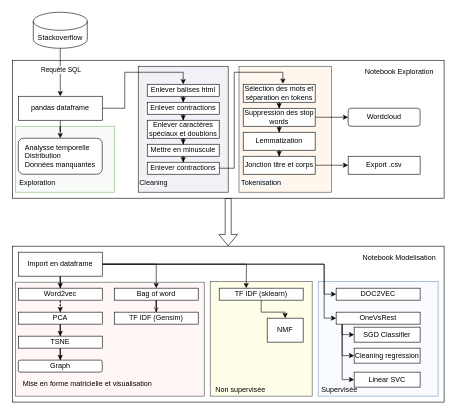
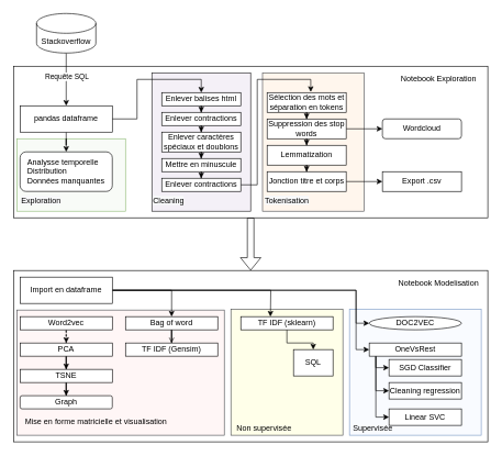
  <mxCell id="0" />
  <mxCell id="1" parent="0" />
  <mxCell id="2" value="" style="rounded=0;whiteSpace=wrap;html=1;strokeColor=#000000;fillColor=none;editable=0;expand=0;" parent="1" vertex="1"><mxGeometry x="20" y="410" width="720" height="260" as="geometry" /></mxCell>
  <mxCell id="3" value="" style="rounded=0;whiteSpace=wrap;html=1;strokeColor=#000000;fillColor=none;" parent="1" vertex="1"><mxGeometry x="20" y="100" width="720" height="230" as="geometry" /></mxCell>
  <mxCell id="4" value="" style="rounded=0;whiteSpace=wrap;html=1;fillColor=#d5e8d4;opacity=90;fillOpacity=20;strokeColor=#82b366;" vertex="1" parent="1"><mxGeometry x="25" y="210" width="165" height="110" as="geometry" /></mxCell>
  <mxCell id="5" value="" style="rounded=0;whiteSpace=wrap;html=1;fillColor=#C3ABD0;opacity=90;fillOpacity=20;" vertex="1" parent="1"><mxGeometry x="230" y="110" width="150" height="210" as="geometry" /></mxCell>
  <mxCell id="6" value="" style="rounded=0;whiteSpace=wrap;html=1;fillColor=#ffcc99;opacity=90;fillOpacity=20;strokeColor=#36393d;" vertex="1" parent="1"><mxGeometry x="398" y="110" width="154" height="210" as="geometry" /></mxCell>
  <mxCell id="7" value="" style="rounded=0;whiteSpace=wrap;html=1;fillColor=#dae8fc;opacity=90;fillOpacity=20;strokeColor=#6c8ebf;" vertex="1" parent="1"><mxGeometry x="530" y="469" width="200" height="191" as="geometry" /></mxCell>
  <mxCell id="8" value="" style="rounded=0;whiteSpace=wrap;html=1;fillColor=#ffff88;opacity=90;fillOpacity=20;strokeColor=#36393d;" vertex="1" parent="1"><mxGeometry x="350" y="469" width="170" height="191" as="geometry" /></mxCell>
  <mxCell id="9" value="" style="rounded=0;whiteSpace=wrap;html=1;fillColor=#ffcccc;opacity=90;fillOpacity=20;strokeColor=#36393d;" vertex="1" parent="1"><mxGeometry x="25" y="470" width="315" height="190" as="geometry" /></mxCell>
  <mxCell id="10" value="" style="edgeStyle=orthogonalEdgeStyle;rounded=0;orthogonalLoop=1;jettySize=auto;html=1;shape=flexArrow;" edge="1" parent="1" source="3" target="2"><mxGeometry relative="1" as="geometry" /></mxCell>
  <mxCell id="11" style="edgeStyle=orthogonalEdgeStyle;rounded=0;orthogonalLoop=1;jettySize=auto;html=1;exitX=1;exitY=0.5;exitDx=0;exitDy=0;entryX=0.5;entryY=0;entryDx=0;entryDy=0;" edge="1" parent="1" source="14" target="22"><mxGeometry relative="1" as="geometry" /></mxCell>
  <mxCell id="12" value="" style="edgeStyle=orthogonalEdgeStyle;rounded=0;orthogonalLoop=1;jettySize=auto;html=1;" edge="1" parent="1" source="14" target="18"><mxGeometry relative="1" as="geometry" /></mxCell>
  <mxCell id="13" style="edgeStyle=orthogonalEdgeStyle;rounded=0;orthogonalLoop=1;jettySize=auto;html=1;exitX=1;exitY=0.5;exitDx=0;exitDy=0;" edge="1" parent="1" source="14"><mxGeometry relative="1" as="geometry"><mxPoint x="160" y="180.333" as="targetPoint" /></mxGeometry></mxCell>
  <mxCell id="14" value="pandas dataframe" style="rounded=0;whiteSpace=wrap;html=1;fontSize=12;glass=0;strokeWidth=1;shadow=0;" parent="1" vertex="1"><mxGeometry x="30" y="160" width="140" height="40" as="geometry" /></mxCell>
  <mxCell id="15" value="" style="edgeStyle=orthogonalEdgeStyle;rounded=0;orthogonalLoop=1;jettySize=auto;html=1;" parent="1" source="17" target="14" edge="1"><mxGeometry relative="1" as="geometry" /></mxCell>
  <mxCell id="16" value="Requête SQL" style="edgeLabel;html=1;align=center;verticalAlign=middle;resizable=0;points=[];" vertex="1" connectable="0" parent="15"><mxGeometry x="-0.775" y="-2" relative="1" as="geometry"><mxPoint x="2" y="26" as="offset" /></mxGeometry></mxCell>
  <mxCell id="17" value="Stackoverflow" style="shape=cylinder3;whiteSpace=wrap;html=1;boundedLbl=1;backgroundOutline=1;size=15;" parent="1" vertex="1"><mxGeometry x="55" y="20" width="90" height="60" as="geometry" /></mxCell>
  <mxCell id="18" value="&lt;div style=&quot;text-align: left&quot;&gt;&lt;span&gt;Analysse temporelle&lt;/span&gt;&lt;/div&gt;&lt;span&gt;&lt;div style=&quot;text-align: left&quot;&gt;&lt;span&gt;Distribution&lt;/span&gt;&lt;/div&gt;&lt;/span&gt;&lt;span&gt;&lt;div style=&quot;text-align: left&quot;&gt;&lt;span&gt;Données manquantes&lt;/span&gt;&lt;/div&gt;&lt;/span&gt;" style="rounded=1;whiteSpace=wrap;html=1;fontSize=12;glass=0;strokeWidth=1;shadow=0;align=center;" parent="1" vertex="1"><mxGeometry x="30" y="230" width="140" height="60" as="geometry" /></mxCell>
  <mxCell id="19" value="Notebook Exploration" style="text;html=1;align=center;verticalAlign=middle;resizable=0;points=[];autosize=1;strokeColor=none;" parent="1" vertex="1"><mxGeometry x="600" y="110" width="130" height="20" as="geometry" /></mxCell>
  <mxCell id="20" value="Notebook Modelisation" style="text;html=1;align=center;verticalAlign=middle;resizable=0;points=[];autosize=1;strokeColor=none;" parent="1" vertex="1"><mxGeometry x="595" y="420" width="140" height="20" as="geometry" /></mxCell>
  <mxCell id="21" style="edgeStyle=orthogonalEdgeStyle;rounded=0;orthogonalLoop=1;jettySize=auto;html=1;entryX=0.5;entryY=0;entryDx=0;entryDy=0;" edge="1" parent="1" source="22" target="26"><mxGeometry relative="1" as="geometry" /></mxCell>
  <mxCell id="22" value="Enlever balises html&lt;br&gt;" style="rounded=0;whiteSpace=wrap;html=1;fontSize=12;glass=0;strokeWidth=1;shadow=0;" parent="1" vertex="1"><mxGeometry x="245" y="140" width="120" height="20" as="geometry" /></mxCell>
  <mxCell id="23" value="&lt;span style=&quot;color: rgb(0, 0, 0); font-family: helvetica; font-size: 12px; font-style: normal; font-weight: 400; letter-spacing: normal; text-align: center; text-indent: 0px; text-transform: none; word-spacing: 0px; background-color: rgb(248, 249, 250); display: inline; float: none;&quot;&gt;Exploration&lt;/span&gt;" style="text;whiteSpace=wrap;html=1;" vertex="1" parent="1"><mxGeometry x="30" y="290" width="90" height="30" as="geometry" /></mxCell>
  <mxCell id="24" value="&lt;span style=&quot;color: rgb(0 , 0 , 0) ; font-size: 12px ; font-style: normal ; font-weight: 400 ; letter-spacing: normal ; text-align: center ; text-indent: 0px ; text-transform: none ; word-spacing: 0px ; font-family: &amp;#34;helvetica&amp;#34; ; background-color: rgb(248 , 249 , 250) ; display: inline ; float: none&quot;&gt;Cleaning&lt;/span&gt;" style="text;whiteSpace=wrap;html=1;" vertex="1" parent="1"><mxGeometry x="230" y="290" width="70" height="30" as="geometry" /></mxCell>
  <mxCell id="25" value="" style="edgeStyle=orthogonalEdgeStyle;rounded=0;orthogonalLoop=1;jettySize=auto;html=1;" edge="1" parent="1" source="26" target="28"><mxGeometry relative="1" as="geometry" /></mxCell>
  <mxCell id="26" value="Enlever contractions" style="rounded=0;whiteSpace=wrap;html=1;fontSize=12;glass=0;strokeWidth=1;shadow=0;" vertex="1" parent="1"><mxGeometry x="245" y="170" width="120" height="20" as="geometry" /></mxCell>
  <mxCell id="27" value="" style="edgeStyle=orthogonalEdgeStyle;rounded=0;orthogonalLoop=1;jettySize=auto;html=1;entryX=0.5;entryY=0;entryDx=0;entryDy=0;" edge="1" parent="1" source="28" target="30"><mxGeometry relative="1" as="geometry"><mxPoint x="445" y="215" as="targetPoint" /></mxGeometry></mxCell>
  <mxCell id="28" value="Enlever caractères spéciaux et doublons" style="rounded=0;whiteSpace=wrap;html=1;fontSize=12;glass=0;strokeWidth=1;shadow=0;" vertex="1" parent="1"><mxGeometry x="245" y="200" width="120" height="30" as="geometry" /></mxCell>
  <mxCell id="29" style="edgeStyle=orthogonalEdgeStyle;rounded=0;orthogonalLoop=1;jettySize=auto;html=1;" edge="1" parent="1" source="30" target="32"><mxGeometry relative="1" as="geometry" /></mxCell>
  <mxCell id="30" value="Mettre en minuscule" style="rounded=0;whiteSpace=wrap;html=1;fontSize=12;glass=0;strokeWidth=1;shadow=0;" vertex="1" parent="1"><mxGeometry x="245" y="240" width="120" height="20" as="geometry" /></mxCell>
  <mxCell id="31" style="edgeStyle=orthogonalEdgeStyle;rounded=0;orthogonalLoop=1;jettySize=auto;html=1;entryX=0.552;entryY=-0.031;entryDx=0;entryDy=0;entryPerimeter=0;" edge="1" parent="1" source="32" target="35"><mxGeometry relative="1" as="geometry"><Array as="points"><mxPoint x="390" y="280" /><mxPoint x="390" y="120" /><mxPoint x="471" y="120" /></Array></mxGeometry></mxCell>
  <mxCell id="32" value="Enlever contractions" style="rounded=0;whiteSpace=wrap;html=1;fontSize=12;glass=0;strokeWidth=1;shadow=0;" vertex="1" parent="1"><mxGeometry x="245" y="270" width="120" height="20" as="geometry" /></mxCell>
  <mxCell id="33" value="&lt;span style=&quot;color: rgb(0 , 0 , 0) ; font-size: 12px ; font-style: normal ; font-weight: 400 ; letter-spacing: normal ; text-align: center ; text-indent: 0px ; text-transform: none ; word-spacing: 0px ; font-family: &amp;#34;helvetica&amp;#34; ; background-color: rgb(248 , 249 , 250) ; display: inline ; float: none&quot;&gt;Tokenisation&lt;/span&gt;" style="text;whiteSpace=wrap;html=1;" vertex="1" parent="1"><mxGeometry x="400" y="290" width="70" height="30" as="geometry" /></mxCell>
  <mxCell id="34" style="edgeStyle=orthogonalEdgeStyle;rounded=0;orthogonalLoop=1;jettySize=auto;html=1;entryX=0.5;entryY=0;entryDx=0;entryDy=0;" edge="1" parent="1" source="35" target="38"><mxGeometry relative="1" as="geometry" /></mxCell>
  <mxCell id="35" value="Sélection des mots et séparation en tokens" style="rounded=0;whiteSpace=wrap;html=1;fontSize=12;glass=0;strokeWidth=1;shadow=0;" vertex="1" parent="1"><mxGeometry x="405" y="140" width="120" height="30" as="geometry" /></mxCell>
  <mxCell id="36" style="edgeStyle=orthogonalEdgeStyle;rounded=0;orthogonalLoop=1;jettySize=auto;html=1;entryX=0.5;entryY=0;entryDx=0;entryDy=0;" edge="1" parent="1" source="38" target="40"><mxGeometry relative="1" as="geometry" /></mxCell>
  <mxCell id="37" style="edgeStyle=orthogonalEdgeStyle;rounded=0;orthogonalLoop=1;jettySize=auto;html=1;" edge="1" parent="1" source="38" target="41"><mxGeometry relative="1" as="geometry" /></mxCell>
  <mxCell id="38" value="Suppression des stop words" style="rounded=0;whiteSpace=wrap;html=1;fontSize=12;glass=0;strokeWidth=1;shadow=0;" vertex="1" parent="1"><mxGeometry x="405" y="180" width="120" height="30" as="geometry" /></mxCell>
  <mxCell id="39" style="edgeStyle=orthogonalEdgeStyle;rounded=0;orthogonalLoop=1;jettySize=auto;html=1;entryX=0.5;entryY=0;entryDx=0;entryDy=0;" edge="1" parent="1" source="40" target="43"><mxGeometry relative="1" as="geometry" /></mxCell>
  <mxCell id="40" value="Lemmatization" style="rounded=0;whiteSpace=wrap;html=1;fontSize=12;glass=0;strokeWidth=1;shadow=0;" vertex="1" parent="1"><mxGeometry x="405" y="220" width="120" height="30" as="geometry" /></mxCell>
  <mxCell id="41" value="Wordcloud" style="rounded=1;whiteSpace=wrap;html=1;fontSize=12;glass=0;strokeWidth=1;shadow=0;" vertex="1" parent="1"><mxGeometry x="580" y="180" width="120" height="30" as="geometry" /></mxCell>
  <mxCell id="42" value="" style="edgeStyle=orthogonalEdgeStyle;rounded=0;orthogonalLoop=1;jettySize=auto;html=1;" edge="1" parent="1" source="43" target="44"><mxGeometry relative="1" as="geometry" /></mxCell>
  <mxCell id="43" value="Jonction titre et corps" style="rounded=0;whiteSpace=wrap;html=1;fontSize=12;glass=0;strokeWidth=1;shadow=0;" vertex="1" parent="1"><mxGeometry x="405" y="260" width="120" height="30" as="geometry" /></mxCell>
  <mxCell id="44" value="Export .csv" style="rounded=0;whiteSpace=wrap;html=1;fontSize=12;glass=0;strokeWidth=1;shadow=0;" vertex="1" parent="1"><mxGeometry x="580" y="260" width="120" height="30" as="geometry" /></mxCell>
- <mxCell id="45" style="edgeStyle=orthogonalEdgeStyle;rounded=0;orthogonalLoop=1;jettySize=auto;html=1;entryX=0.5;entryY=0;entryDx=0;entryDy=0;strokeColor=#000000;" edge="1" parent="1" source="50" target="60"><mxGeometry relative="1" as="geometry" /></mxCell>
  <mxCell id="46" style="edgeStyle=orthogonalEdgeStyle;rounded=0;orthogonalLoop=1;jettySize=auto;html=1;entryX=0.5;entryY=0;entryDx=0;entryDy=0;strokeColor=#000000;" edge="1" parent="1" source="50" target="52"><mxGeometry relative="1" as="geometry" /></mxCell>
  <mxCell id="47" style="edgeStyle=orthogonalEdgeStyle;rounded=0;orthogonalLoop=1;jettySize=auto;html=1;entryX=0.5;entryY=0;entryDx=0;entryDy=0;strokeColor=#000000;" edge="1" parent="1" source="50"><mxGeometry relative="1" as="geometry"><mxPoint x="410" y="480" as="targetPoint" /></mxGeometry></mxCell>
  <mxCell id="48" style="edgeStyle=orthogonalEdgeStyle;rounded=0;orthogonalLoop=1;jettySize=auto;html=1;entryX=0;entryY=0.5;entryDx=0;entryDy=0;strokeColor=#000000;" edge="1" parent="1" source="50" target="62"><mxGeometry relative="1" as="geometry"><Array as="points"><mxPoint x="540" y="440" /><mxPoint x="540" y="490" /></Array></mxGeometry></mxCell>
  <mxCell id="49" style="edgeStyle=orthogonalEdgeStyle;rounded=0;orthogonalLoop=1;jettySize=auto;html=1;entryX=0;entryY=0.5;entryDx=0;entryDy=0;strokeColor=#000000;" edge="1" parent="1" source="50" target="68"><mxGeometry relative="1" as="geometry"><Array as="points"><mxPoint x="540" y="440" /><mxPoint x="540" y="530" /></Array></mxGeometry></mxCell>
  <mxCell id="50" value="Import en dataframe" style="rounded=0;whiteSpace=wrap;html=1;fontSize=12;glass=0;strokeWidth=1;shadow=0;" vertex="1" parent="1"><mxGeometry x="30" y="420" width="140" height="40" as="geometry" /></mxCell>
  <mxCell id="51" style="edgeStyle=orthogonalEdgeStyle;rounded=0;orthogonalLoop=1;jettySize=auto;html=1;entryX=0.5;entryY=0;entryDx=0;entryDy=0;strokeColor=#000000;endArrow=open;" edge="1" parent="1" source="52" target="53"><mxGeometry relative="1" as="geometry" /></mxCell>
  <mxCell id="52" value="Bag of word" style="rounded=0;whiteSpace=wrap;html=1;fontSize=12;glass=0;strokeWidth=1;shadow=0;" vertex="1" parent="1"><mxGeometry x="190" y="480" width="140" height="20" as="geometry" /></mxCell>
  <mxCell id="53" value="TF IDF (Gensim)" style="rounded=0;whiteSpace=wrap;html=1;fontSize=12;glass=0;strokeWidth=1;shadow=0;" vertex="1" parent="1"><mxGeometry x="190" y="520" width="140" height="20" as="geometry" /></mxCell>
  <mxCell id="54" style="edgeStyle=orthogonalEdgeStyle;rounded=0;orthogonalLoop=1;jettySize=auto;html=1;entryX=0.5;entryY=0;entryDx=0;entryDy=0;strokeColor=#000000;" edge="1" parent="1" source="55" target="57"><mxGeometry relative="1" as="geometry" /></mxCell>
  <mxCell id="55" value="PCA" style="rounded=0;whiteSpace=wrap;html=1;fontSize=12;glass=0;strokeWidth=1;shadow=0;" vertex="1" parent="1"><mxGeometry x="30" y="520" width="140" height="20" as="geometry" /></mxCell>
  <mxCell id="56" style="edgeStyle=orthogonalEdgeStyle;rounded=0;orthogonalLoop=1;jettySize=auto;html=1;entryX=0.5;entryY=0;entryDx=0;entryDy=0;strokeColor=#000000;" edge="1" parent="1" source="57" target="58"><mxGeometry relative="1" as="geometry" /></mxCell>
  <mxCell id="57" value="TSNE" style="rounded=0;whiteSpace=wrap;html=1;fontSize=12;glass=0;strokeWidth=1;shadow=0;" vertex="1" parent="1"><mxGeometry x="30" y="560" width="140" height="20" as="geometry" /></mxCell>
  <mxCell id="58" value="Graph" style="rounded=1;whiteSpace=wrap;html=1;fontSize=12;glass=0;strokeWidth=1;shadow=0;" vertex="1" parent="1"><mxGeometry x="30" y="600" width="140" height="20" as="geometry" /></mxCell>
  <mxCell id="59" style="edgeStyle=orthogonalEdgeStyle;rounded=0;orthogonalLoop=1;jettySize=auto;html=1;entryX=0.5;entryY=0;entryDx=0;entryDy=0;strokeColor=#000000;dashed=1;" edge="1" parent="1" source="60" target="55"><mxGeometry relative="1" as="geometry" /></mxCell>
  <mxCell id="60" value="Word2vec" style="rounded=0;whiteSpace=wrap;html=1;fontSize=12;glass=0;strokeWidth=1;shadow=0;" vertex="1" parent="1"><mxGeometry x="30" y="480" width="140" height="20" as="geometry" /></mxCell>
- <mxCell id="61" value="NMF" style="rounded=0;whiteSpace=wrap;html=1;fontSize=12;glass=0;strokeWidth=1;shadow=0;" vertex="1" parent="1"><mxGeometry x="445" y="530" width="60" height="40" as="geometry" /></mxCell>
- <mxCell id="62" value="DOC2VEC" style="rounded=0;whiteSpace=wrap;html=1;fontSize=12;glass=0;strokeWidth=1;shadow=0;" vertex="1" parent="1"><mxGeometry x="560" y="480" width="140" height="20" as="geometry" /></mxCell>
+ <mxCell id="61" value="SQL" style="rounded=0;whiteSpace=wrap;html=1;fontSize=12;glass=0;strokeWidth=1;shadow=0;" vertex="1" parent="1"><mxGeometry x="445" y="530" width="60" height="40" as="geometry" /></mxCell>
+ <mxCell id="62" value="DOC2VEC" style="ellipse;whiteSpace=wrap;html=1;fontSize=12;glass=0;strokeWidth=1;shadow=0;" vertex="1" parent="1"><mxGeometry x="560" y="480" width="140" height="20" as="geometry" /></mxCell>
  <mxCell id="63" style="edgeStyle=orthogonalEdgeStyle;rounded=0;orthogonalLoop=1;jettySize=auto;html=1;strokeColor=#000000;" edge="1" parent="1" source="64" target="61"><mxGeometry relative="1" as="geometry" /></mxCell>
  <mxCell id="64" value="TF IDF (sklearn)" style="rounded=0;whiteSpace=wrap;html=1;fontSize=12;glass=0;strokeWidth=1;shadow=0;" vertex="1" parent="1"><mxGeometry x="365" y="480" width="140" height="20" as="geometry" /></mxCell>
  <mxCell id="65" style="edgeStyle=orthogonalEdgeStyle;rounded=0;orthogonalLoop=1;jettySize=auto;html=1;entryX=0;entryY=0.5;entryDx=0;entryDy=0;strokeColor=#000000;" edge="1" parent="1" source="68" target="71"><mxGeometry relative="1" as="geometry"><Array as="points"><mxPoint x="570" y="633" /></Array></mxGeometry></mxCell>
  <mxCell id="66" style="edgeStyle=orthogonalEdgeStyle;rounded=0;orthogonalLoop=1;jettySize=auto;html=1;entryX=0;entryY=0.5;entryDx=0;entryDy=0;strokeColor=#000000;" edge="1" parent="1" source="68" target="70"><mxGeometry relative="1" as="geometry"><Array as="points"><mxPoint x="570" y="593" /></Array></mxGeometry></mxCell>
  <mxCell id="67" style="edgeStyle=orthogonalEdgeStyle;rounded=0;orthogonalLoop=1;jettySize=auto;html=1;entryX=0;entryY=0.5;entryDx=0;entryDy=0;strokeColor=#000000;" edge="1" parent="1" source="68" target="69"><mxGeometry relative="1" as="geometry"><Array as="points"><mxPoint x="570" y="558" /><mxPoint x="590" y="558" /></Array></mxGeometry></mxCell>
  <mxCell id="68" value="OneVsRest" style="rounded=0;whiteSpace=wrap;html=1;fontSize=12;glass=0;strokeWidth=1;shadow=0;" vertex="1" parent="1"><mxGeometry x="560" y="520" width="140" height="20" as="geometry" /></mxCell>
  <mxCell id="69" value="SGD Classifier" style="rounded=0;whiteSpace=wrap;html=1;fontSize=12;glass=0;strokeWidth=1;shadow=0;" vertex="1" parent="1"><mxGeometry x="590" y="545" width="110" height="25" as="geometry" /></mxCell>
  <mxCell id="70" value="Cleaning regression" style="rounded=0;whiteSpace=wrap;html=1;fontSize=12;glass=0;strokeWidth=1;shadow=0;" vertex="1" parent="1"><mxGeometry x="590" y="580" width="110" height="25" as="geometry" /></mxCell>
  <mxCell id="71" value="Linear SVC" style="rounded=0;whiteSpace=wrap;html=1;fontSize=12;glass=0;strokeWidth=1;shadow=0;" vertex="1" parent="1"><mxGeometry x="590" y="620" width="110" height="25" as="geometry" /></mxCell>
  <mxCell id="72" value="Mise en forme matricielle et visualisation" style="text;html=1;align=center;verticalAlign=middle;resizable=0;points=[];autosize=1;strokeColor=none;" vertex="1" parent="1"><mxGeometry x="30" y="630" width="230" height="20" as="geometry" /></mxCell>
  <mxCell id="73" value="Non supervisée" style="text;html=1;align=center;verticalAlign=middle;resizable=0;points=[];autosize=1;strokeColor=none;" vertex="1" parent="1"><mxGeometry x="350" y="640" width="100" height="20" as="geometry" /></mxCell>
  <mxCell id="74" value="Supervisée" style="text;html=1;align=center;verticalAlign=middle;resizable=0;points=[];autosize=1;strokeColor=none;" vertex="1" parent="1"><mxGeometry x="525" y="640" width="80" height="20" as="geometry" /></mxCell>
